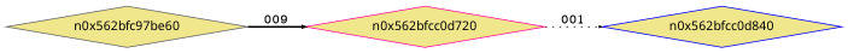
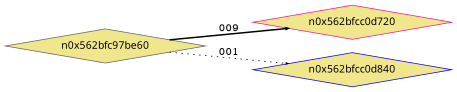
  digraph {
    rankdir=LR
    node [fillcolor=khaki fontname=Terminus shape=diamond style=filled]
    edge [arrowsize=.3]
    n0x562bfc97be60 [color=gray40 height=.1 width=.1]
    n0x562bfcc0d720 [color=deeppink height=.1 width=.1]
    n0x562bfcc0d840 [color=blue height=.1 width=.1]
    n0x562bfc97be60 -> n0x562bfcc0d720 [label=009 style=bold]
-   n0x562bfcc0d720 -> n0x562bfcc0d840 [label=001 style=dotted]
+   n0x562bfc97be60 -> n0x562bfcc0d840 [label=001 style=dotted]
  }
